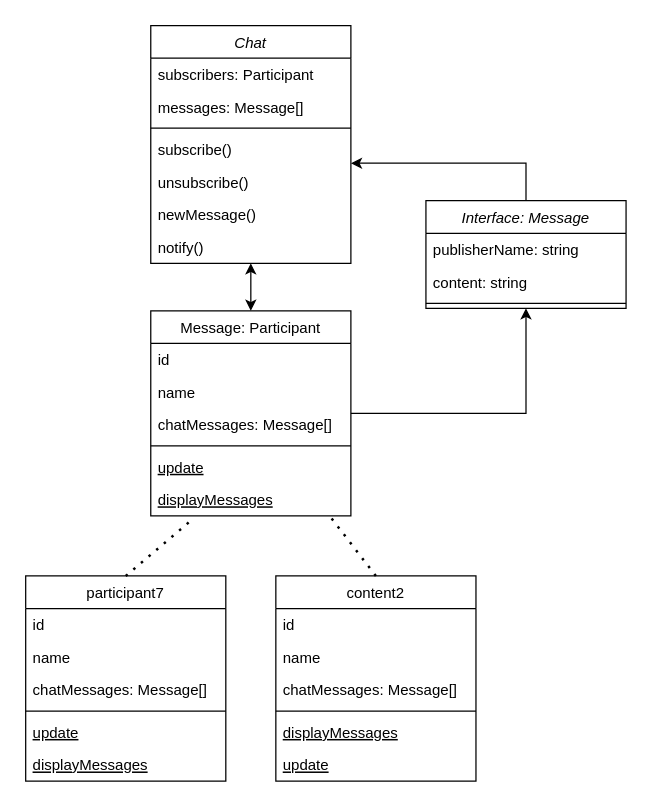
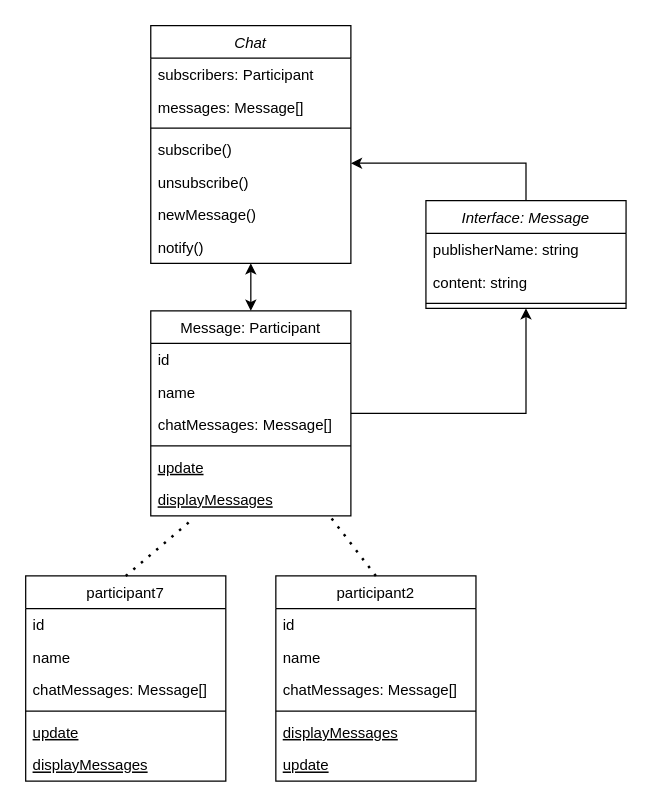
  <mxCell id="0" />
  <mxCell id="1" parent="0" />
  <mxCell id="2" value="Chat" style="swimlane;fontStyle=2;align=center;verticalAlign=top;childLayout=stackLayout;horizontal=1;startSize=26;horizontalStack=0;resizeParent=1;resizeLast=0;collapsible=1;marginBottom=0;rounded=0;shadow=0;strokeWidth=1;" parent="1" vertex="1"><mxGeometry x="120" y="20" width="160" height="190" as="geometry"><mxRectangle x="230" y="140" width="160" height="26" as="alternateBounds" /></mxGeometry></mxCell>
  <mxCell id="3" value="subscribers: Participant" style="text;align=left;verticalAlign=top;spacingLeft=4;spacingRight=4;overflow=hidden;rotatable=0;points=[[0,0.5],[1,0.5]];portConstraint=eastwest;rounded=0;shadow=0;html=0;" parent="2" vertex="1"><mxGeometry y="26" width="160" height="26" as="geometry" /></mxCell>
  <mxCell id="4" value="messages: Message[]" style="text;align=left;verticalAlign=top;spacingLeft=4;spacingRight=4;overflow=hidden;rotatable=0;points=[[0,0.5],[1,0.5]];portConstraint=eastwest;rounded=0;shadow=0;html=0;" parent="2" vertex="1"><mxGeometry y="52" width="160" height="26" as="geometry" /></mxCell>
  <mxCell id="5" value="" style="line;html=1;strokeWidth=1;align=left;verticalAlign=middle;spacingTop=-1;spacingLeft=3;spacingRight=3;rotatable=0;labelPosition=right;points=[];portConstraint=eastwest;" parent="2" vertex="1"><mxGeometry y="78" width="160" height="8" as="geometry" /></mxCell>
  <mxCell id="6" value="subscribe()" style="text;align=left;verticalAlign=top;spacingLeft=4;spacingRight=4;overflow=hidden;rotatable=0;points=[[0,0.5],[1,0.5]];portConstraint=eastwest;" parent="2" vertex="1"><mxGeometry y="86" width="160" height="26" as="geometry" /></mxCell>
  <mxCell id="7" value="unsubscribe()" style="text;align=left;verticalAlign=top;spacingLeft=4;spacingRight=4;overflow=hidden;rotatable=0;points=[[0,0.5],[1,0.5]];portConstraint=eastwest;" vertex="1" parent="2"><mxGeometry y="112" width="160" height="26" as="geometry" /></mxCell>
  <mxCell id="8" value="newMessage()" style="text;align=left;verticalAlign=top;spacingLeft=4;spacingRight=4;overflow=hidden;rotatable=0;points=[[0,0.5],[1,0.5]];portConstraint=eastwest;" parent="2" vertex="1"><mxGeometry y="138" width="160" height="26" as="geometry" /></mxCell>
  <mxCell id="9" value="notify()" style="text;align=left;verticalAlign=top;spacingLeft=4;spacingRight=4;overflow=hidden;rotatable=0;points=[[0,0.5],[1,0.5]];portConstraint=eastwest;" parent="2" vertex="1"><mxGeometry y="164" width="160" height="26" as="geometry" /></mxCell>
  <mxCell id="10" value="participant7" style="swimlane;fontStyle=0;align=center;verticalAlign=top;childLayout=stackLayout;horizontal=1;startSize=26;horizontalStack=0;resizeParent=1;resizeLast=0;collapsible=1;marginBottom=0;rounded=0;shadow=0;strokeWidth=1;" parent="1" vertex="1"><mxGeometry x="20" y="460" width="160" height="164" as="geometry"><mxRectangle x="130" y="380" width="160" height="26" as="alternateBounds" /></mxGeometry></mxCell>
  <mxCell id="11" value="id&#10;" style="text;align=left;verticalAlign=top;spacingLeft=4;spacingRight=4;overflow=hidden;rotatable=0;points=[[0,0.5],[1,0.5]];portConstraint=eastwest;rounded=0;shadow=0;html=0;" parent="10" vertex="1"><mxGeometry y="26" width="160" height="26" as="geometry" /></mxCell>
  <mxCell id="12" value="name" style="text;align=left;verticalAlign=top;spacingLeft=4;spacingRight=4;overflow=hidden;rotatable=0;points=[[0,0.5],[1,0.5]];portConstraint=eastwest;rounded=0;shadow=0;html=0;" parent="10" vertex="1"><mxGeometry y="52" width="160" height="26" as="geometry" /></mxCell>
  <mxCell id="13" value="chatMessages: Message[]&#10;" style="text;align=left;verticalAlign=top;spacingLeft=4;spacingRight=4;overflow=hidden;rotatable=0;points=[[0,0.5],[1,0.5]];portConstraint=eastwest;rounded=0;shadow=0;html=0;" vertex="1" parent="10"><mxGeometry y="78" width="160" height="26" as="geometry" /></mxCell>
  <mxCell id="14" value="" style="line;html=1;strokeWidth=1;align=left;verticalAlign=middle;spacingTop=-1;spacingLeft=3;spacingRight=3;rotatable=0;labelPosition=right;points=[];portConstraint=eastwest;" parent="10" vertex="1"><mxGeometry y="104" width="160" height="8" as="geometry" /></mxCell>
  <mxCell id="15" value="update" style="text;align=left;verticalAlign=top;spacingLeft=4;spacingRight=4;overflow=hidden;rotatable=0;points=[[0,0.5],[1,0.5]];portConstraint=eastwest;fontStyle=4" vertex="1" parent="10"><mxGeometry y="112" width="160" height="26" as="geometry" /></mxCell>
  <mxCell id="16" value="displayMessages&#10;" style="text;align=left;verticalAlign=top;spacingLeft=4;spacingRight=4;overflow=hidden;rotatable=0;points=[[0,0.5],[1,0.5]];portConstraint=eastwest;fontStyle=4" vertex="1" parent="10"><mxGeometry y="138" width="160" height="26" as="geometry" /></mxCell>
  <mxCell id="17" value="Interface: Message" style="swimlane;fontStyle=2;align=center;verticalAlign=top;childLayout=stackLayout;horizontal=1;startSize=26;horizontalStack=0;resizeParent=1;resizeLast=0;collapsible=1;marginBottom=0;rounded=0;shadow=0;strokeWidth=1;" parent="1" vertex="1"><mxGeometry x="340" y="160" width="160" height="86" as="geometry"><mxRectangle x="230" y="140" width="160" height="26" as="alternateBounds" /></mxGeometry></mxCell>
  <mxCell id="18" value="publisherName: string" style="text;align=left;verticalAlign=top;spacingLeft=4;spacingRight=4;overflow=hidden;rotatable=0;points=[[0,0.5],[1,0.5]];portConstraint=eastwest;rounded=0;shadow=0;html=0;" parent="17" vertex="1"><mxGeometry y="26" width="160" height="26" as="geometry" /></mxCell>
  <mxCell id="19" value="content: string&#10;" style="text;align=left;verticalAlign=top;spacingLeft=4;spacingRight=4;overflow=hidden;rotatable=0;points=[[0,0.5],[1,0.5]];portConstraint=eastwest;rounded=0;shadow=0;html=0;" parent="17" vertex="1"><mxGeometry y="52" width="160" height="26" as="geometry" /></mxCell>
  <mxCell id="20" value="" style="line;html=1;strokeWidth=1;align=left;verticalAlign=middle;spacingTop=-1;spacingLeft=3;spacingRight=3;rotatable=0;labelPosition=right;points=[];portConstraint=eastwest;" parent="17" vertex="1"><mxGeometry y="78" width="160" height="8" as="geometry" /></mxCell>
- <mxCell id="21" value="content2" style="swimlane;fontStyle=0;align=center;verticalAlign=top;childLayout=stackLayout;horizontal=1;startSize=26;horizontalStack=0;resizeParent=1;resizeLast=0;collapsible=1;marginBottom=0;rounded=0;shadow=0;strokeWidth=1;" parent="1" vertex="1"><mxGeometry x="220" y="460" width="160" height="164" as="geometry"><mxRectangle x="130" y="380" width="160" height="26" as="alternateBounds" /></mxGeometry></mxCell>
+ <mxCell id="21" value="participant2" style="swimlane;fontStyle=0;align=center;verticalAlign=top;childLayout=stackLayout;horizontal=1;startSize=26;horizontalStack=0;resizeParent=1;resizeLast=0;collapsible=1;marginBottom=0;rounded=0;shadow=0;strokeWidth=1;" parent="1" vertex="1"><mxGeometry x="220" y="460" width="160" height="164" as="geometry"><mxRectangle x="130" y="380" width="160" height="26" as="alternateBounds" /></mxGeometry></mxCell>
  <mxCell id="22" value="id&#10;" style="text;align=left;verticalAlign=top;spacingLeft=4;spacingRight=4;overflow=hidden;rotatable=0;points=[[0,0.5],[1,0.5]];portConstraint=eastwest;" parent="21" vertex="1"><mxGeometry y="26" width="160" height="26" as="geometry" /></mxCell>
  <mxCell id="23" value="name" style="text;align=left;verticalAlign=top;spacingLeft=4;spacingRight=4;overflow=hidden;rotatable=0;points=[[0,0.5],[1,0.5]];portConstraint=eastwest;rounded=0;shadow=0;html=0;" parent="21" vertex="1"><mxGeometry y="52" width="160" height="26" as="geometry" /></mxCell>
  <mxCell id="24" value="chatMessages: Message[]&#10;" style="text;align=left;verticalAlign=top;spacingLeft=4;spacingRight=4;overflow=hidden;rotatable=0;points=[[0,0.5],[1,0.5]];portConstraint=eastwest;rounded=0;shadow=0;html=0;" vertex="1" parent="21"><mxGeometry y="78" width="160" height="26" as="geometry" /></mxCell>
  <mxCell id="25" value="" style="line;html=1;strokeWidth=1;align=left;verticalAlign=middle;spacingTop=-1;spacingLeft=3;spacingRight=3;rotatable=0;labelPosition=right;points=[];portConstraint=eastwest;" parent="21" vertex="1"><mxGeometry y="104" width="160" height="8" as="geometry" /></mxCell>
  <mxCell id="26" value="displayMessages&#10;" style="text;align=left;verticalAlign=top;spacingLeft=4;spacingRight=4;overflow=hidden;rotatable=0;points=[[0,0.5],[1,0.5]];portConstraint=eastwest;fontStyle=4" vertex="1" parent="21"><mxGeometry y="112" width="160" height="26" as="geometry" /></mxCell>
  <mxCell id="27" value="update" style="text;align=left;verticalAlign=top;spacingLeft=4;spacingRight=4;overflow=hidden;rotatable=0;points=[[0,0.5],[1,0.5]];portConstraint=eastwest;fontStyle=4" vertex="1" parent="21"><mxGeometry y="138" width="160" height="26" as="geometry" /></mxCell>
  <mxCell id="28" value="Message: Participant" style="swimlane;fontStyle=0;align=center;verticalAlign=top;childLayout=stackLayout;horizontal=1;startSize=26;horizontalStack=0;resizeParent=1;resizeLast=0;collapsible=1;marginBottom=0;rounded=0;shadow=0;strokeWidth=1;" parent="1" vertex="1"><mxGeometry x="120" y="248" width="160" height="164" as="geometry"><mxRectangle x="490" y="310" width="160" height="26" as="alternateBounds" /></mxGeometry></mxCell>
  <mxCell id="29" value="id" style="text;align=left;verticalAlign=top;spacingLeft=4;spacingRight=4;overflow=hidden;rotatable=0;points=[[0,0.5],[1,0.5]];portConstraint=eastwest;" parent="28" vertex="1"><mxGeometry y="26" width="160" height="26" as="geometry" /></mxCell>
  <mxCell id="30" value="name" style="text;align=left;verticalAlign=top;spacingLeft=4;spacingRight=4;overflow=hidden;rotatable=0;points=[[0,0.5],[1,0.5]];portConstraint=eastwest;rounded=0;shadow=0;html=0;" parent="28" vertex="1"><mxGeometry y="52" width="160" height="26" as="geometry" /></mxCell>
  <mxCell id="31" value="chatMessages: Message[]&#10;" style="text;align=left;verticalAlign=top;spacingLeft=4;spacingRight=4;overflow=hidden;rotatable=0;points=[[0,0.5],[1,0.5]];portConstraint=eastwest;rounded=0;shadow=0;html=0;" vertex="1" parent="28"><mxGeometry y="78" width="160" height="26" as="geometry" /></mxCell>
  <mxCell id="32" value="" style="line;html=1;strokeWidth=1;align=left;verticalAlign=middle;spacingTop=-1;spacingLeft=3;spacingRight=3;rotatable=0;labelPosition=right;points=[];portConstraint=eastwest;" parent="28" vertex="1"><mxGeometry y="104" width="160" height="8" as="geometry" /></mxCell>
  <mxCell id="33" value="update" style="text;align=left;verticalAlign=top;spacingLeft=4;spacingRight=4;overflow=hidden;rotatable=0;points=[[0,0.5],[1,0.5]];portConstraint=eastwest;fontStyle=4" parent="28" vertex="1"><mxGeometry y="112" width="160" height="26" as="geometry" /></mxCell>
  <mxCell id="34" value="displayMessages&#10;" style="text;align=left;verticalAlign=top;spacingLeft=4;spacingRight=4;overflow=hidden;rotatable=0;points=[[0,0.5],[1,0.5]];portConstraint=eastwest;fontStyle=4" vertex="1" parent="28"><mxGeometry y="138" width="160" height="26" as="geometry" /></mxCell>
  <mxCell id="35" value="" style="endArrow=none;dashed=1;html=1;dashPattern=1 3;strokeWidth=2;rounded=0;entryX=0.894;entryY=1;entryDx=0;entryDy=0;entryPerimeter=0;exitX=0.5;exitY=0;exitDx=0;exitDy=0;" parent="1" source="21" edge="1" target="34"><mxGeometry width="50" height="50" relative="1" as="geometry"><mxPoint x="300" y="450" as="sourcePoint" /><mxPoint x="258.08" y="385.012" as="targetPoint" /></mxGeometry></mxCell>
  <mxCell id="36" value="" style="endArrow=none;dashed=1;html=1;dashPattern=1 3;strokeWidth=2;rounded=0;exitX=0.5;exitY=0;exitDx=0;exitDy=0;entryX=0.206;entryY=1.115;entryDx=0;entryDy=0;entryPerimeter=0;" parent="1" source="10" edge="1" target="34"><mxGeometry width="50" height="50" relative="1" as="geometry"><mxPoint x="180" y="460.99" as="sourcePoint" /><mxPoint x="138" y="386" as="targetPoint" /></mxGeometry></mxCell>
  <mxCell id="37" value="" style="endArrow=classic;html=1;rounded=0;exitX=0.5;exitY=0;exitDx=0;exitDy=0;endFill=1;startArrow=classic;startFill=1;" parent="1" source="28" edge="1"><mxGeometry width="50" height="50" relative="1" as="geometry"><mxPoint x="290" y="350" as="sourcePoint" /><mxPoint x="200" y="210" as="targetPoint" /></mxGeometry></mxCell>
  <mxCell id="38" value="" style="endArrow=classic;html=1;rounded=0;exitX=0.5;exitY=0;exitDx=0;exitDy=0;" parent="1" source="17" edge="1"><mxGeometry width="50" height="50" relative="1" as="geometry"><mxPoint x="290" y="350" as="sourcePoint" /><mxPoint x="280" y="130" as="targetPoint" /><Array as="points"><mxPoint x="420" y="130" /><mxPoint x="330" y="130" /></Array></mxGeometry></mxCell>
  <mxCell id="39" value="" style="endArrow=classic;html=1;rounded=0;exitX=1;exitY=1.154;exitDx=0;exitDy=0;exitPerimeter=0;entryX=0.5;entryY=1;entryDx=0;entryDy=0;" parent="1" source="30" target="17" edge="1"><mxGeometry width="50" height="50" relative="1" as="geometry"><mxPoint x="160" y="350" as="sourcePoint" /><mxPoint x="340" y="230" as="targetPoint" /><Array as="points"><mxPoint x="420" y="330" /><mxPoint x="420" y="290" /></Array></mxGeometry></mxCell>
